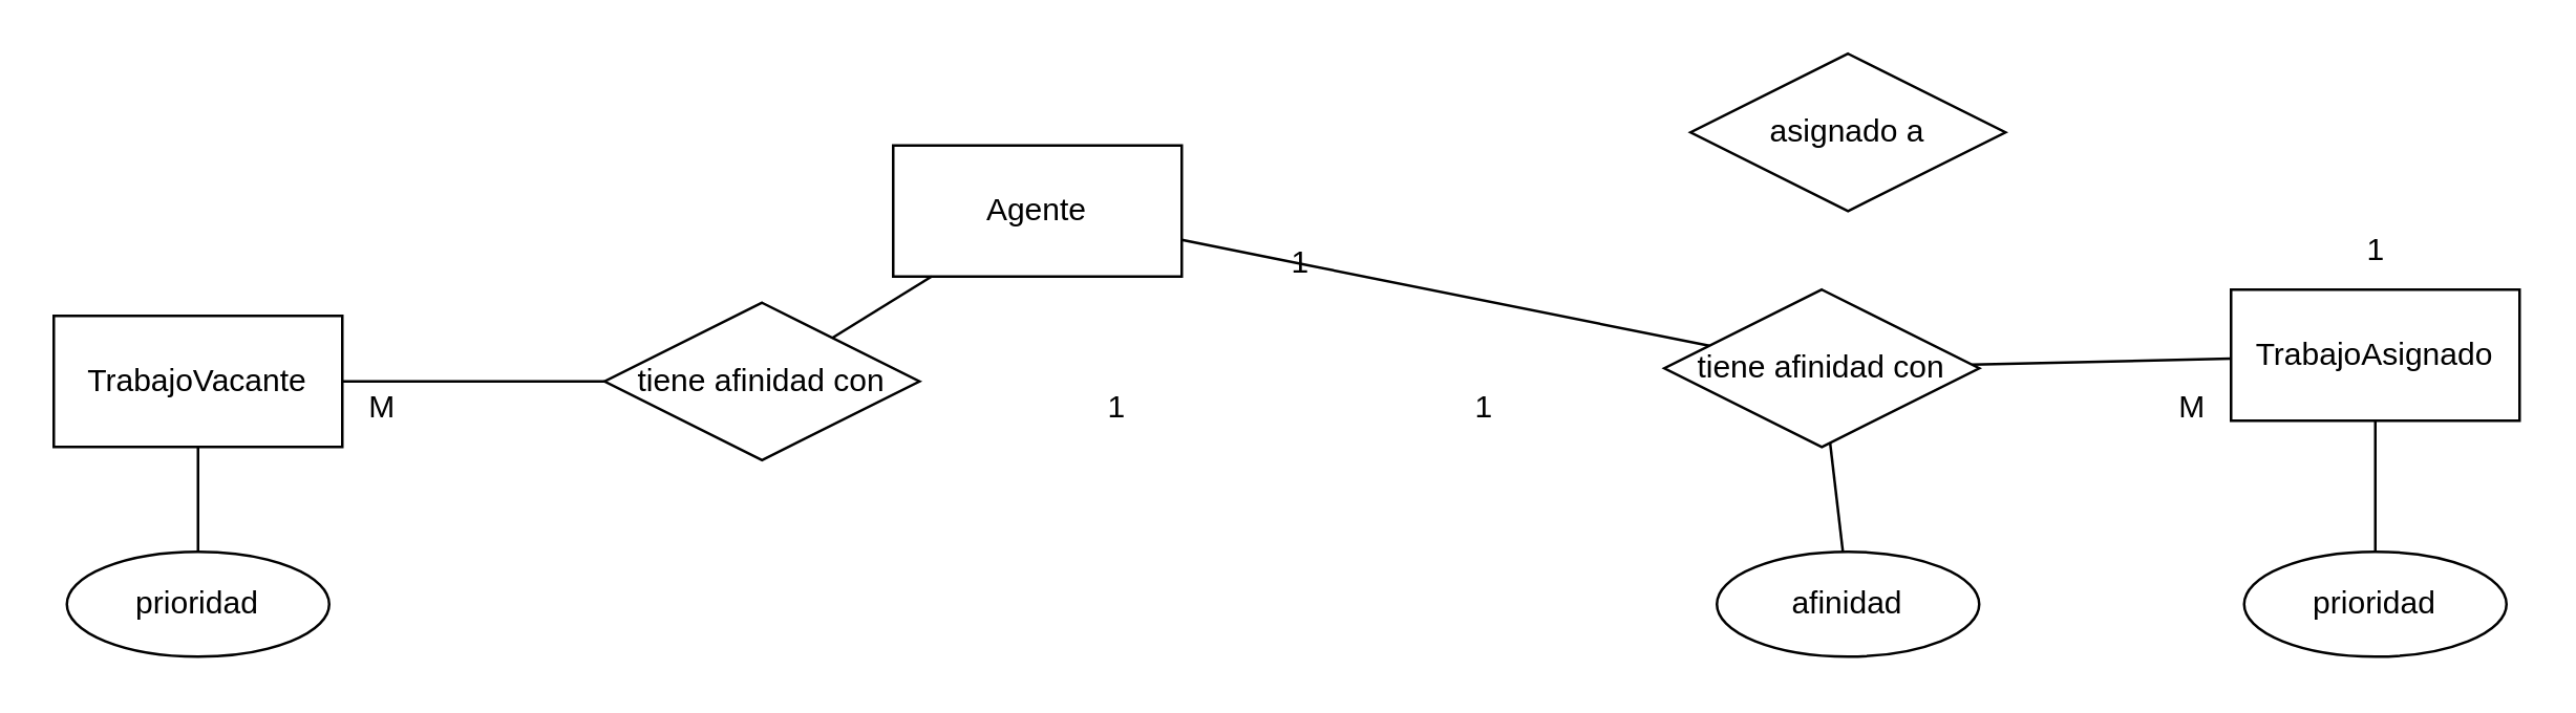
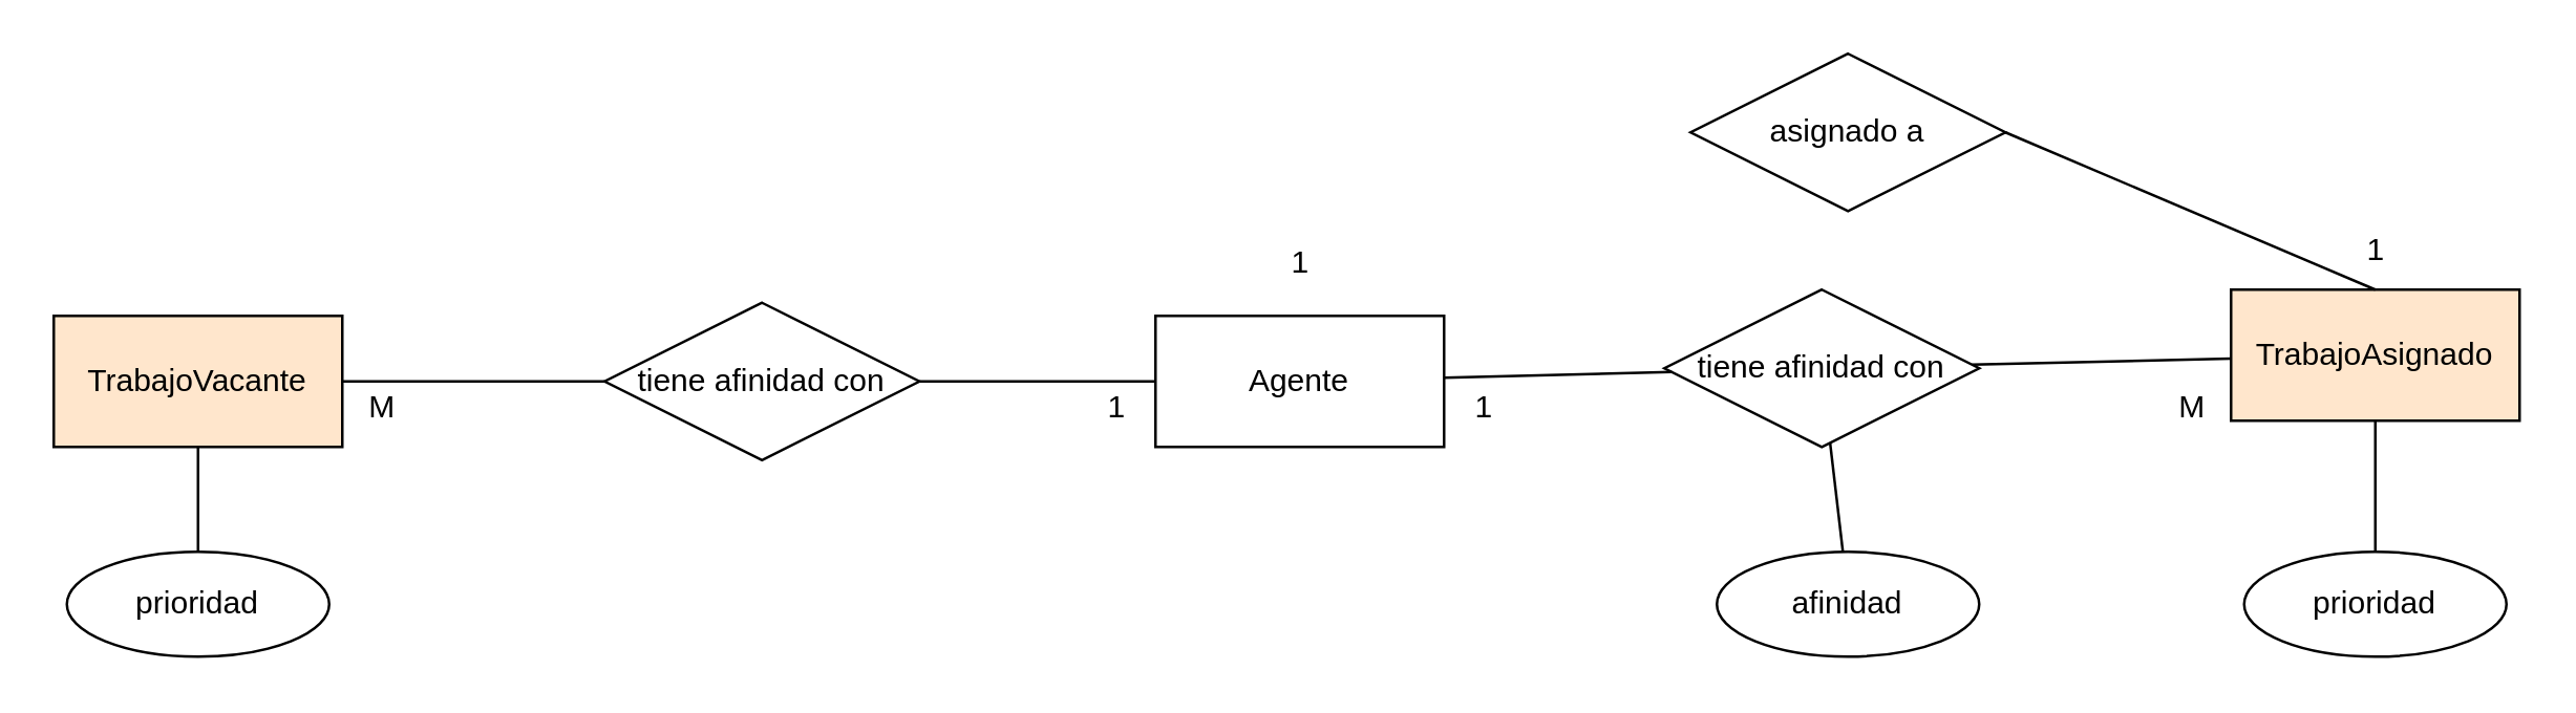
  <mxCell id="0" />
  <mxCell id="1" parent="0" />
- <mxCell id="2" value="Agente" style="html=1;whiteSpace=wrap;" vertex="1" parent="1"><mxGeometry x="340" y="55" width="110" height="50" as="geometry" /></mxCell>
- <mxCell id="3" value="TrabajoAsignado" style="html=1;whiteSpace=wrap;" vertex="1" parent="1"><mxGeometry x="850" y="110" width="110" height="50" as="geometry" /></mxCell>
- <mxCell id="4" value="TrabajoVacante" style="html=1;whiteSpace=wrap;" vertex="1" parent="1"><mxGeometry x="20" y="120" width="110" height="50" as="geometry" /></mxCell>
+ <mxCell id="2" value="Agente" style="html=1;whiteSpace=wrap;" vertex="1" parent="1"><mxGeometry x="440" y="120" width="110" height="50" as="geometry" /></mxCell>
+ <mxCell id="3" value="TrabajoAsignado" style="html=1;whiteSpace=wrap;fillColor=#ffe6cc;" vertex="1" parent="1"><mxGeometry x="850" y="110" width="110" height="50" as="geometry" /></mxCell>
+ <mxCell id="4" value="TrabajoVacante" style="html=1;whiteSpace=wrap;fillColor=#ffe6cc;" vertex="1" parent="1"><mxGeometry x="20" y="120" width="110" height="50" as="geometry" /></mxCell>
  <mxCell id="5" value="tiene afinidad con" style="shape=rhombus;perimeter=rhombusPerimeter;whiteSpace=wrap;html=1;align=center;" vertex="1" parent="1"><mxGeometry x="634" y="110" width="120" height="60" as="geometry" /></mxCell>
  <mxCell id="6" value="" style="endArrow=none;html=1;rounded=0;" edge="1" parent="1" source="2" target="5"><mxGeometry width="50" height="50" relative="1" as="geometry"><mxPoint x="610" y="180" as="sourcePoint" /><mxPoint x="660" y="130" as="targetPoint" /></mxGeometry></mxCell>
  <mxCell id="7" value="" style="endArrow=none;html=1;rounded=0;" edge="1" parent="1" source="5" target="3"><mxGeometry width="50" height="50" relative="1" as="geometry"><mxPoint x="560" y="146" as="sourcePoint" /><mxPoint x="647" y="149" as="targetPoint" /></mxGeometry></mxCell>
  <mxCell id="8" value="M" style="text;html=1;align=center;verticalAlign=middle;resizable=0;points=[];autosize=1;strokeColor=none;fillColor=none;" vertex="1" parent="1"><mxGeometry x="820" y="140" width="30" height="30" as="geometry" /></mxCell>
  <mxCell id="9" value="1" style="text;html=1;align=center;verticalAlign=middle;resizable=0;points=[];autosize=1;strokeColor=none;fillColor=none;" vertex="1" parent="1"><mxGeometry x="550" y="140" width="30" height="30" as="geometry" /></mxCell>
  <mxCell id="10" value="afinidad" style="ellipse;whiteSpace=wrap;html=1;align=center;" vertex="1" parent="1"><mxGeometry x="654" y="210" width="100" height="40" as="geometry" /></mxCell>
  <mxCell id="11" value="" style="endArrow=none;html=1;rounded=0;" edge="1" parent="1" source="10" target="5"><mxGeometry width="50" height="50" relative="1" as="geometry"><mxPoint x="690" y="250" as="sourcePoint" /><mxPoint x="690" y="150" as="targetPoint" /></mxGeometry></mxCell>
  <mxCell id="12" value="tiene afinidad con" style="shape=rhombus;perimeter=rhombusPerimeter;whiteSpace=wrap;html=1;align=center;" vertex="1" parent="1"><mxGeometry x="230" y="115" width="120" height="60" as="geometry" /></mxCell>
  <mxCell id="13" value="" style="endArrow=none;html=1;rounded=0;" edge="1" parent="1" source="12" target="4"><mxGeometry width="50" height="50" relative="1" as="geometry"><mxPoint x="180" y="145" as="sourcePoint" /><mxPoint x="557" y="151" as="targetPoint" /></mxGeometry></mxCell>
  <mxCell id="14" value="" style="endArrow=none;html=1;rounded=0;" edge="1" parent="1" source="2" target="12"><mxGeometry width="50" height="50" relative="1" as="geometry"><mxPoint x="240" y="155" as="sourcePoint" /><mxPoint x="270" y="150" as="targetPoint" /></mxGeometry></mxCell>
  <mxCell id="15" value="1" style="text;html=1;align=center;verticalAlign=middle;resizable=0;points=[];autosize=1;strokeColor=none;fillColor=none;" vertex="1" parent="1"><mxGeometry x="410" y="140" width="30" height="30" as="geometry" /></mxCell>
  <mxCell id="16" value="M" style="text;html=1;align=center;verticalAlign=middle;resizable=0;points=[];autosize=1;strokeColor=none;fillColor=none;" vertex="1" parent="1"><mxGeometry x="130" y="140" width="30" height="30" as="geometry" /></mxCell>
  <mxCell id="17" value="asignado a" style="shape=rhombus;perimeter=rhombusPerimeter;whiteSpace=wrap;html=1;align=center;" vertex="1" parent="1"><mxGeometry x="644" y="20" width="120" height="60" as="geometry" /></mxCell>
+ <mxCell id="18" value="" style="endArrow=none;html=1;rounded=0;exitX=0.5;exitY=0;exitDx=0;exitDy=0;entryX=1;entryY=0.5;entryDx=0;entryDy=0;" edge="1" parent="1" source="3" target="17"><mxGeometry width="50" height="50" relative="1" as="geometry"><mxPoint x="505" y="130" as="sourcePoint" /><mxPoint x="634" y="60" as="targetPoint" /></mxGeometry></mxCell>
  <mxCell id="19" value="1" style="text;html=1;align=center;verticalAlign=middle;resizable=0;points=[];autosize=1;strokeColor=none;fillColor=none;" vertex="1" parent="1"><mxGeometry x="480" y="85" width="30" height="30" as="geometry" /></mxCell>
  <mxCell id="20" value="1" style="text;html=1;align=center;verticalAlign=middle;resizable=0;points=[];autosize=1;strokeColor=none;fillColor=none;" vertex="1" parent="1"><mxGeometry x="890" y="80" width="30" height="30" as="geometry" /></mxCell>
  <mxCell id="21" value="prioridad" style="ellipse;whiteSpace=wrap;html=1;align=center;" vertex="1" parent="1"><mxGeometry x="855" y="210" width="100" height="40" as="geometry" /></mxCell>
  <mxCell id="22" value="" style="endArrow=none;html=1;rounded=0;" edge="1" parent="1" source="21" target="3"><mxGeometry width="50" height="50" relative="1" as="geometry"><mxPoint x="560" y="230" as="sourcePoint" /><mxPoint x="610" y="180" as="targetPoint" /></mxGeometry></mxCell>
  <mxCell id="23" value="prioridad" style="ellipse;whiteSpace=wrap;html=1;align=center;" vertex="1" parent="1"><mxGeometry x="25" y="210" width="100" height="40" as="geometry" /></mxCell>
  <mxCell id="24" value="" style="endArrow=none;html=1;rounded=0;exitX=0.5;exitY=0;exitDx=0;exitDy=0;" edge="1" parent="1" source="23" target="4"><mxGeometry width="50" height="50" relative="1" as="geometry"><mxPoint x="470" y="230" as="sourcePoint" /><mxPoint x="520" y="180" as="targetPoint" /></mxGeometry></mxCell>
